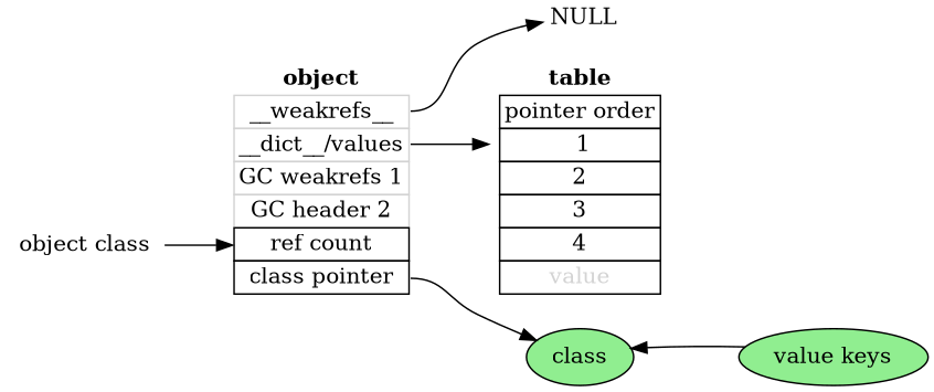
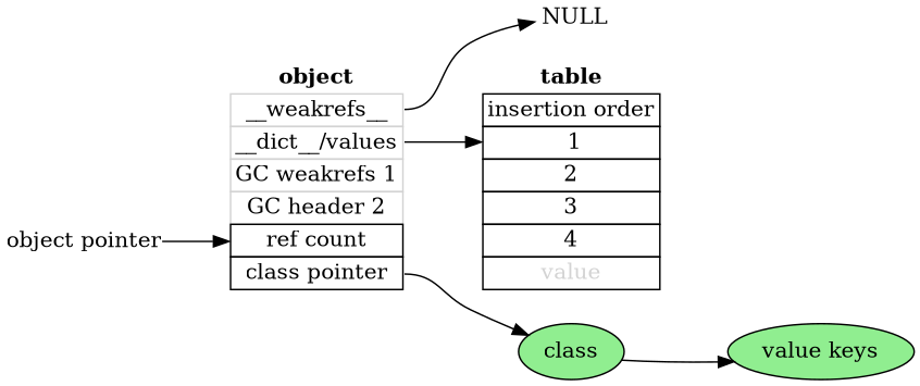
  digraph {
    rankdir=LR
    n1 [label=" NULL" shape=plain]
    n2 [fillcolor=lightgreen label=class style=filled]
    n3 [fillcolor=lightgreen label="value keys" style=filled]
    n4 [label=<<table border="0" cellspacing="0">                     <tr><td><b>object</b></td></tr>                     <tr><td port="weak" color = "lightgrey" border="1">__weakrefs__</td></tr>                     <tr><td border="1" port="values" color = "lightgrey" >__dict__/values</td></tr>                     <tr><td border="1" color = "lightgrey" >GC weakrefs 1</td></tr>                     <tr><td border="1" color = "lightgrey" >GC header 2</td></tr>                     <tr><td port="p0" border="1">ref count</td></tr>                     <tr><td port="cls" border="1">class pointer</td></tr>                 </table>> shape=none]
-   n5 [label=<<table border="0" cellspacing="0">                     <tr><td><b>table</b></td></tr>                     <tr><td border="1">pointer order</td></tr>                     <tr><td port="p0" border="1">     1    </td></tr>                     <tr><td border="1"> 2 </td></tr>                     <tr><td border="1"> 3 </td></tr>                     <tr><td border="1"> 4 </td></tr>                     <tr><td border="1"><font color = "lightgray">value</font></td></tr>                 </table>> shape=none]
-   n6 [label="object class" shape=plain]
-   n3 -> n2
+   n5 [label=<<table border="0" cellspacing="0">                     <tr><td><b>table</b></td></tr>                     <tr><td border="1">insertion order</td></tr>                     <tr><td port="p0" border="1">     1    </td></tr>                     <tr><td border="1"> 2 </td></tr>                     <tr><td border="1"> 3 </td></tr>                     <tr><td border="1"> 4 </td></tr>                     <tr><td border="1"><font color = "lightgray">value</font></td></tr>                 </table>> shape=none]
+   n6 [label="object pointer" shape=plain]
+   n2 -> n3
    n4 -> n1 [tailport=weak]
    n4 -> n2 [tailport=cls]
    n4 -> n5 [headport=p0 tailport=values]
    n6 -> n4 [headport=p0]
  }
